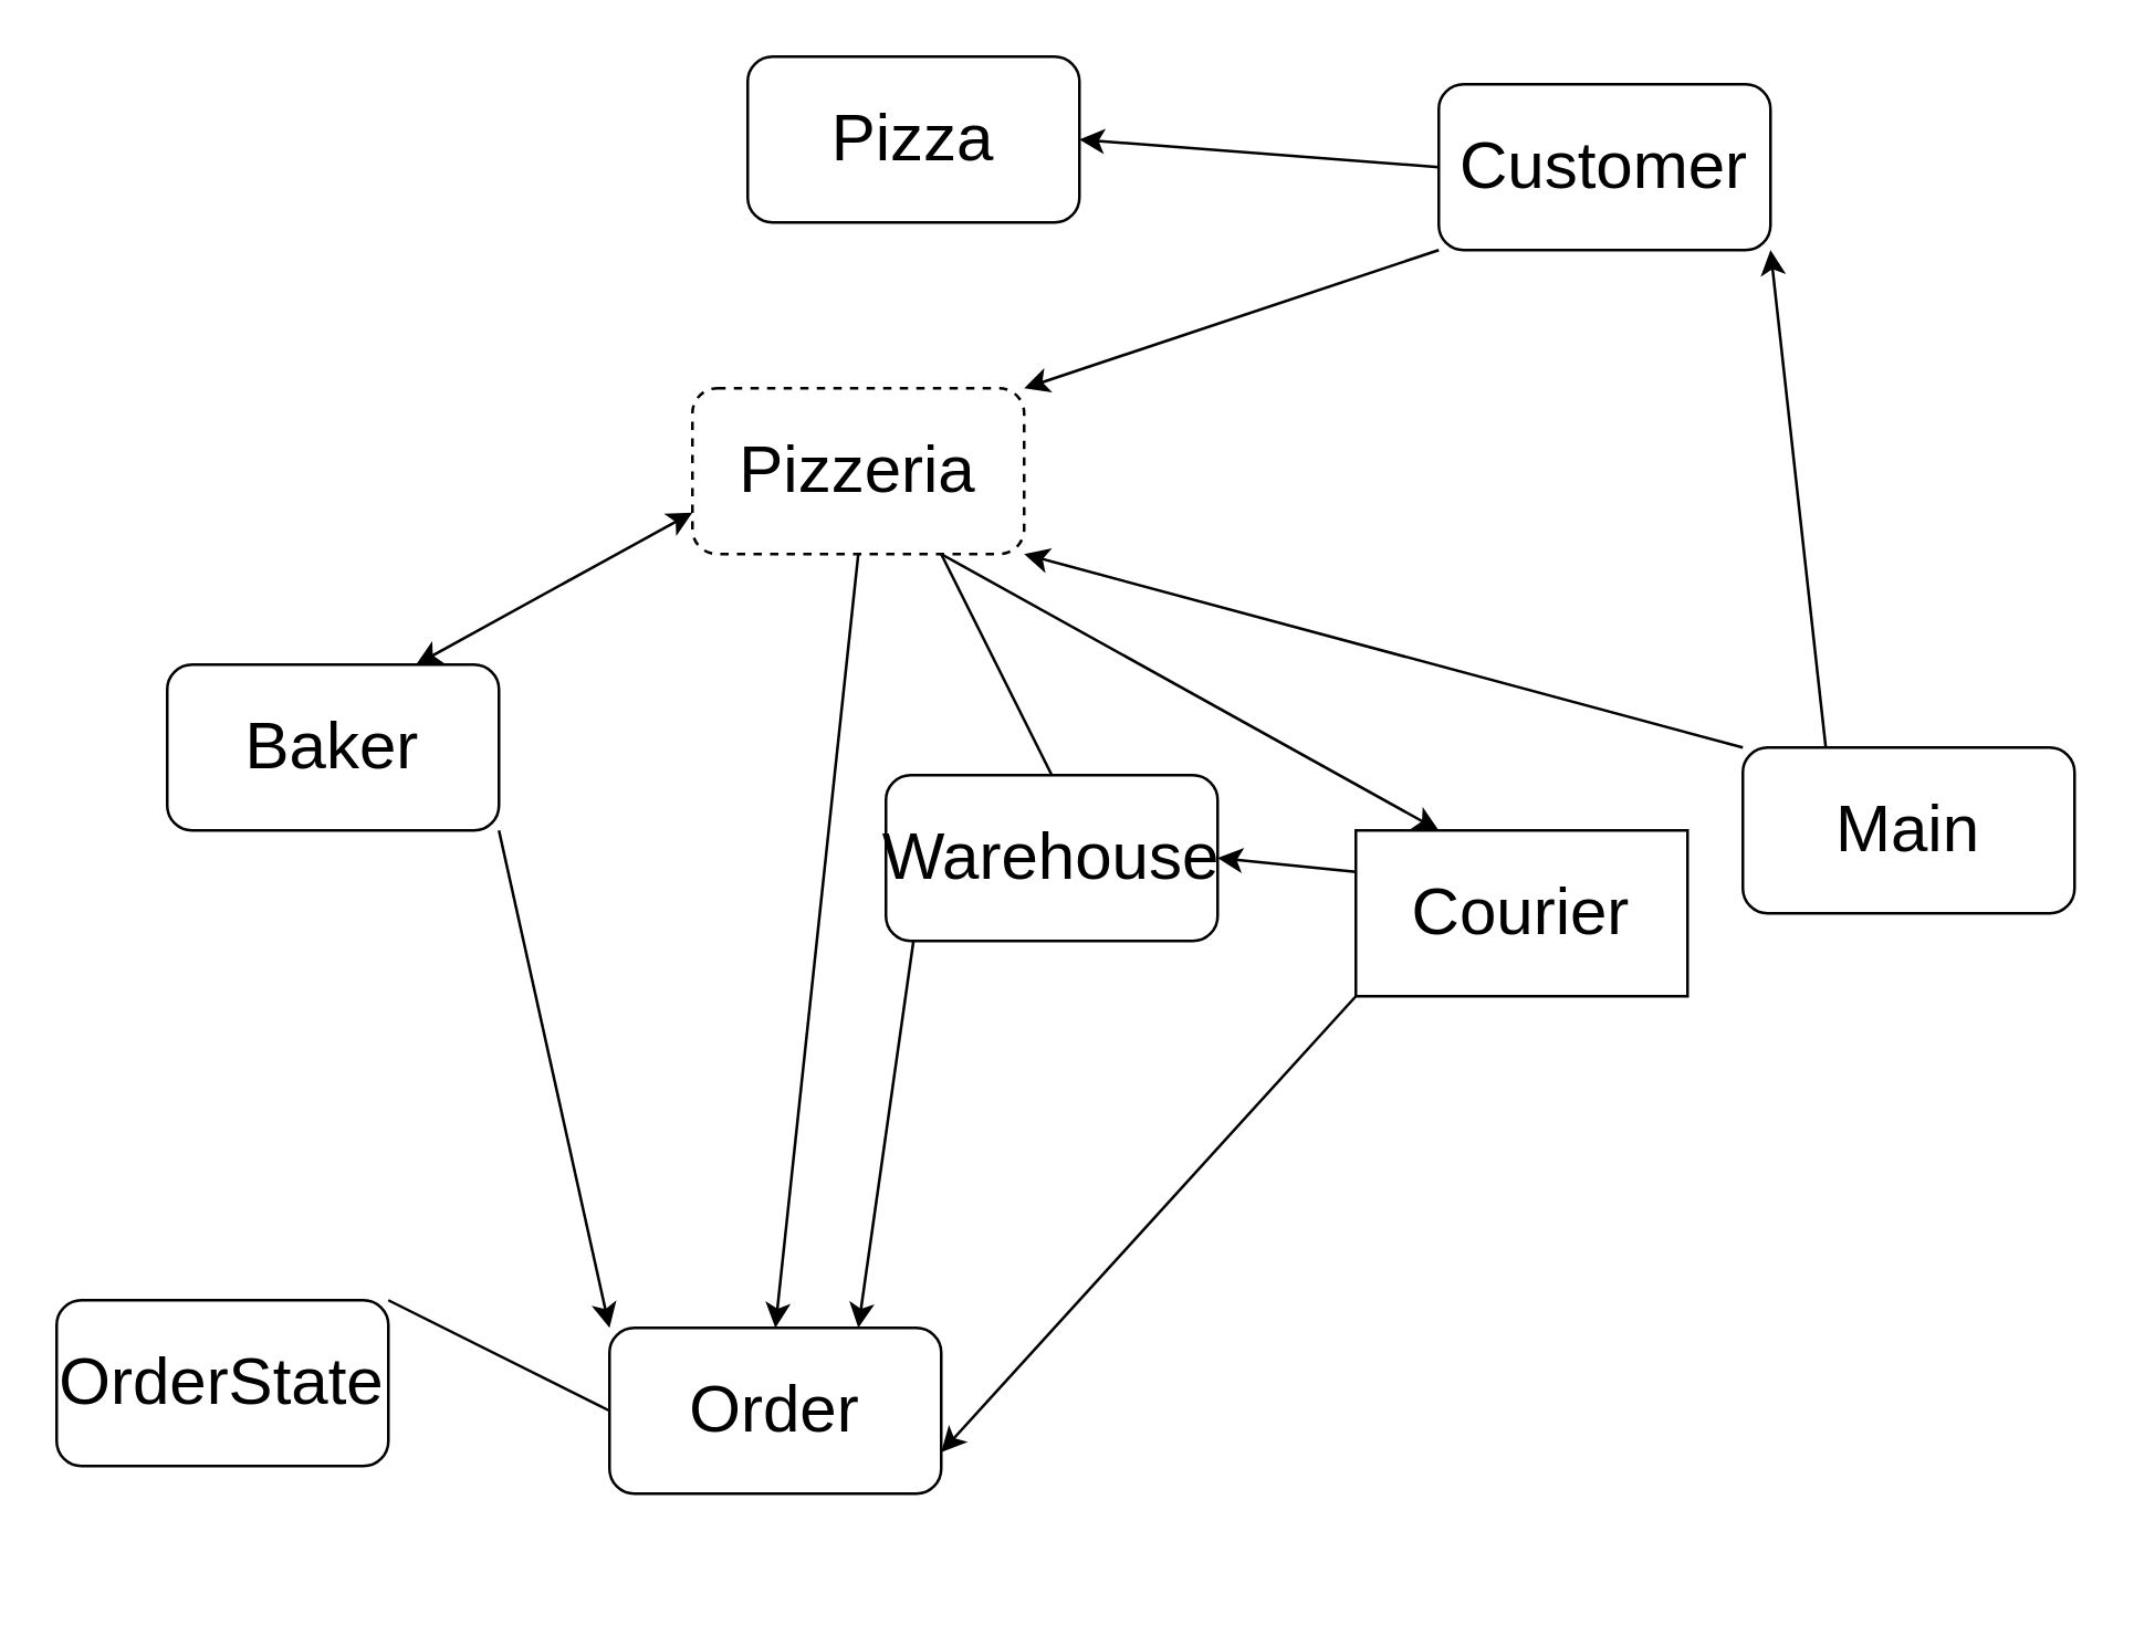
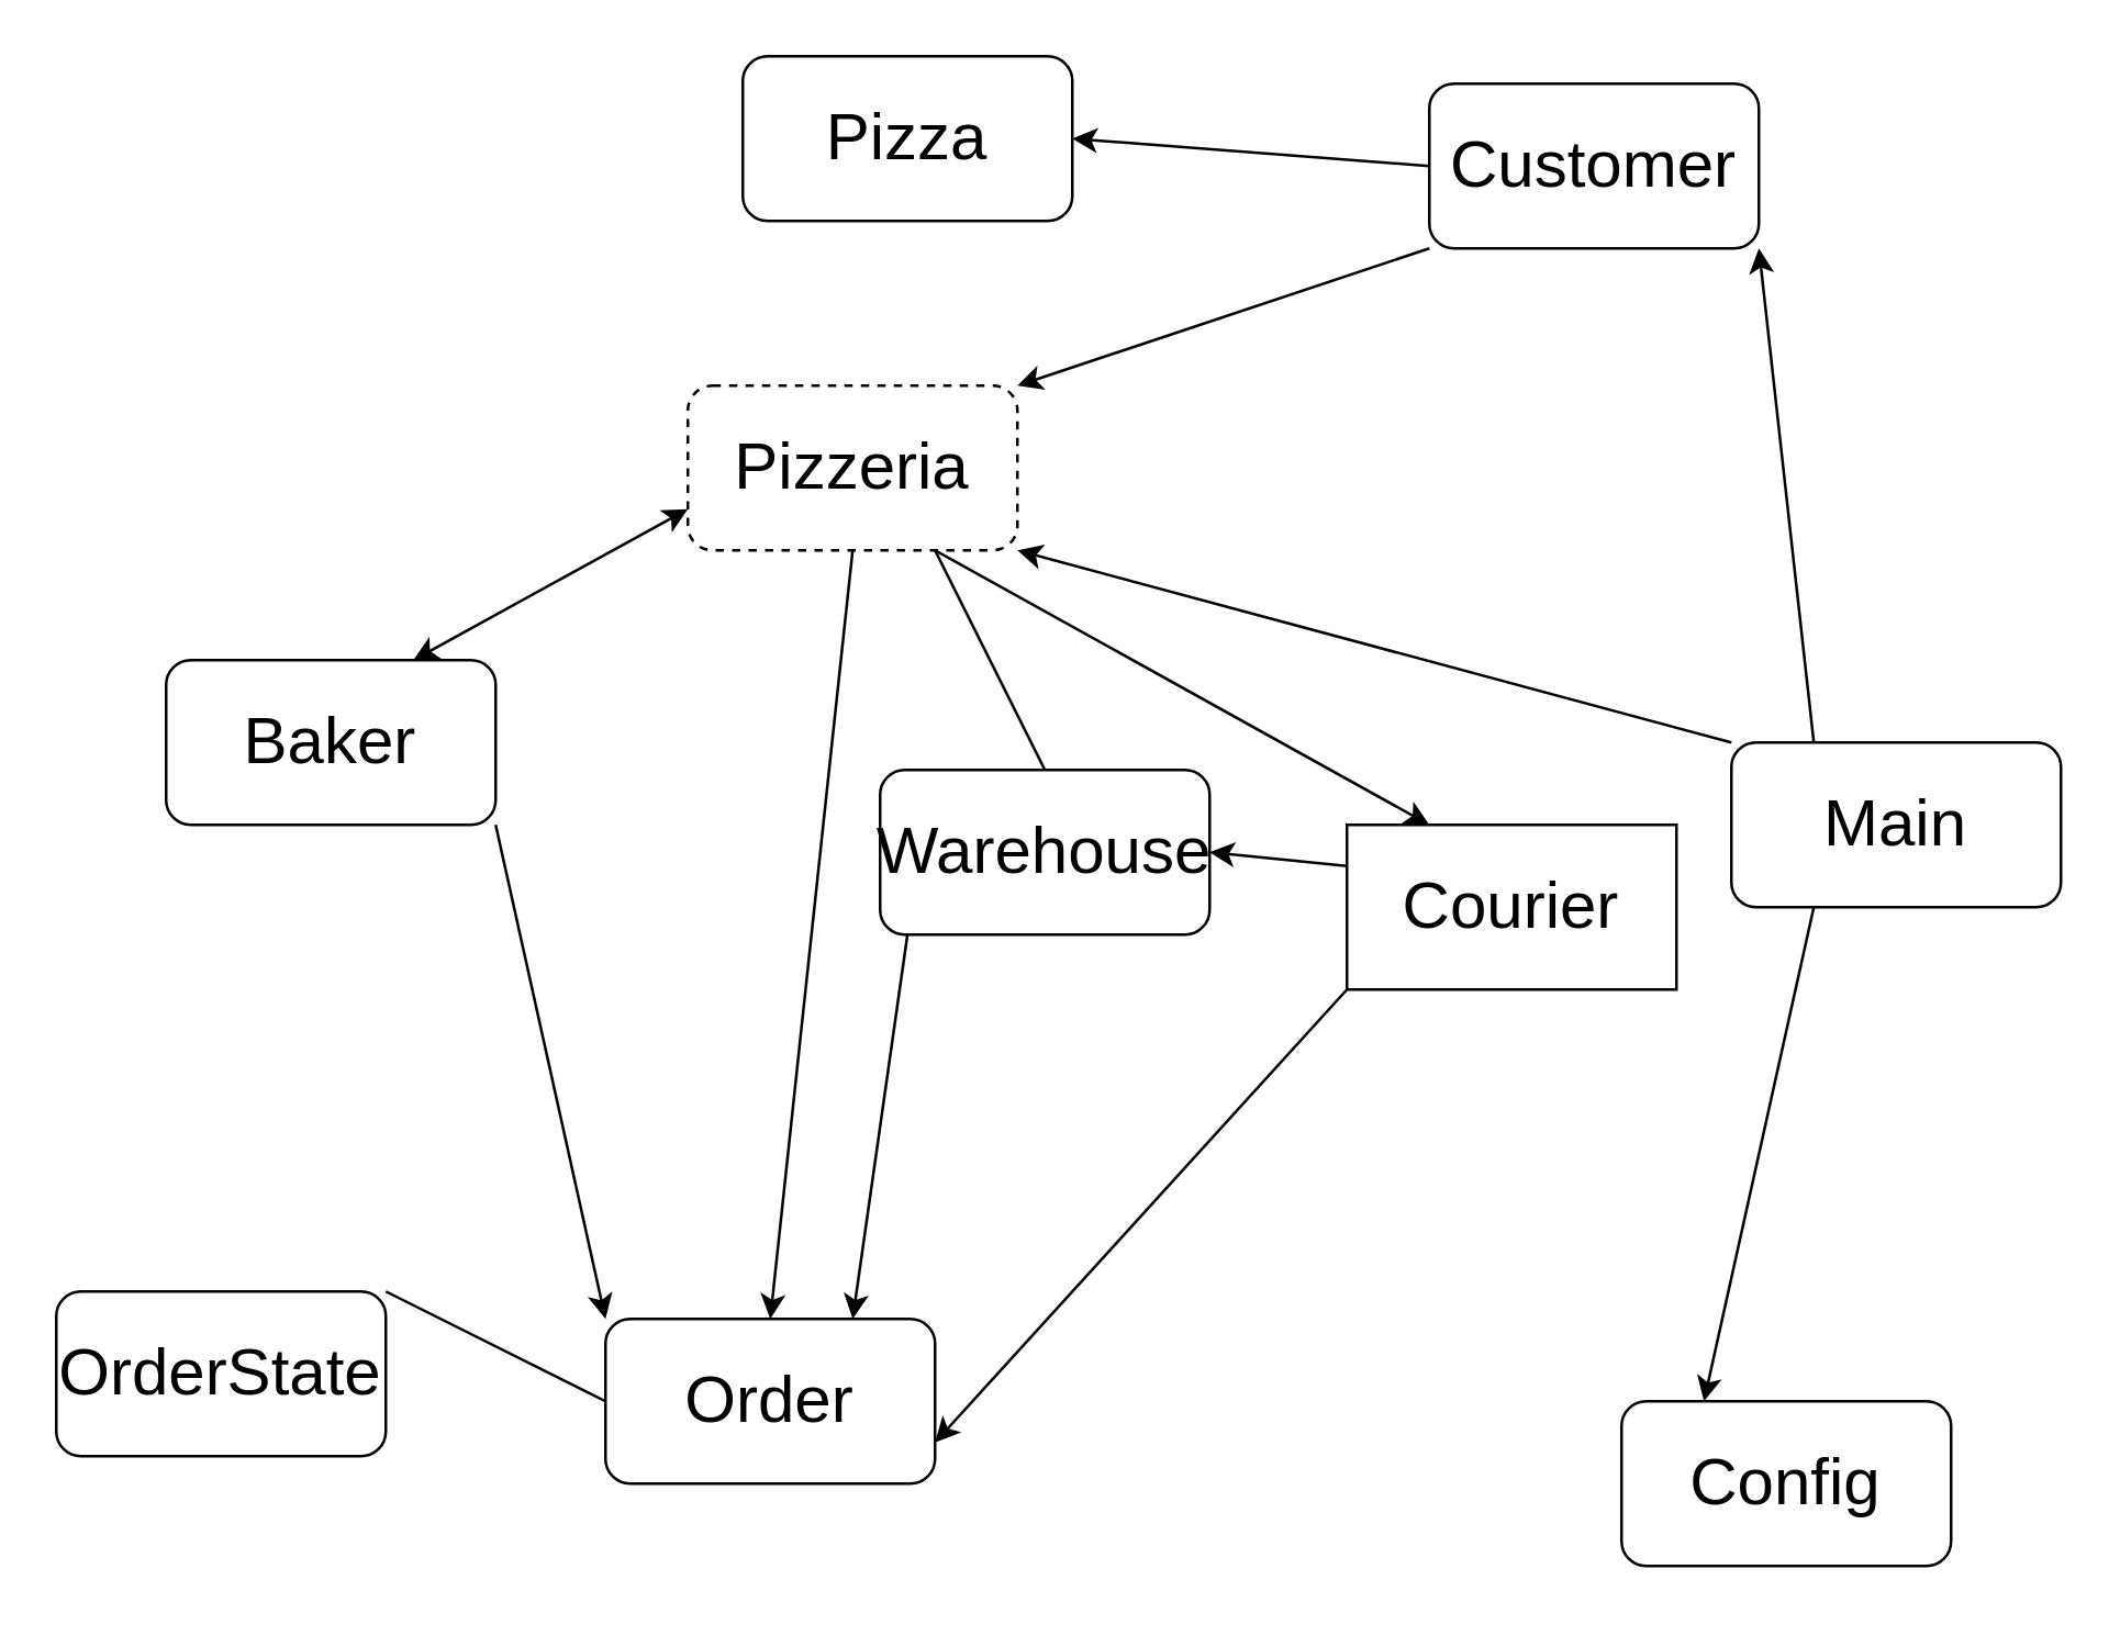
  <mxCell id="0" />
  <mxCell id="1" parent="0" />
  <mxCell id="2" value="&lt;font style=&quot;font-size: 24px;&quot;&gt;Baker&lt;/font&gt;" style="rounded=1;whiteSpace=wrap;html=1;" vertex="1" parent="1"><mxGeometry x="60" y="240" width="120" height="60" as="geometry" /></mxCell>
+ <mxCell id="3" value="&lt;font style=&quot;font-size: 24px;&quot;&gt;Config&lt;/font&gt;" style="rounded=1;whiteSpace=wrap;html=1;" vertex="1" parent="1"><mxGeometry x="590" y="510" width="120" height="60" as="geometry" /></mxCell>
  <mxCell id="4" value="&lt;font style=&quot;font-size: 24px;&quot;&gt;Courier&lt;/font&gt;" style="whiteSpace=wrap;html=1;rounded=0;" vertex="1" parent="1"><mxGeometry x="490" y="300" width="120" height="60" as="geometry" /></mxCell>
  <mxCell id="5" value="&lt;font style=&quot;font-size: 24px;&quot;&gt;Customer&lt;/font&gt;" style="rounded=1;whiteSpace=wrap;html=1;" vertex="1" parent="1"><mxGeometry x="520" y="30" width="120" height="60" as="geometry" /></mxCell>
  <mxCell id="6" value="&lt;font style=&quot;font-size: 24px;&quot;&gt;Main&lt;/font&gt;" style="rounded=1;whiteSpace=wrap;html=1;" vertex="1" parent="1"><mxGeometry x="630" y="270" width="120" height="60" as="geometry" /></mxCell>
  <mxCell id="7" value="&lt;font style=&quot;font-size: 24px;&quot;&gt;Order&lt;/font&gt;" style="rounded=1;whiteSpace=wrap;html=1;" vertex="1" parent="1"><mxGeometry x="220" y="480" width="120" height="60" as="geometry" /></mxCell>
  <mxCell id="8" value="&lt;font style=&quot;font-size: 24px;&quot;&gt;OrderState&lt;/font&gt;" style="rounded=1;whiteSpace=wrap;html=1;" vertex="1" parent="1"><mxGeometry x="20" y="470" width="120" height="60" as="geometry" /></mxCell>
  <mxCell id="9" value="&lt;font style=&quot;font-size: 24px;&quot;&gt;Pizza&lt;/font&gt;" style="rounded=1;whiteSpace=wrap;html=1;" vertex="1" parent="1"><mxGeometry x="270" y="20" width="120" height="60" as="geometry" /></mxCell>
  <mxCell id="10" value="&lt;font style=&quot;font-size: 24px;&quot;&gt;Pizzeria&lt;/font&gt;" style="rounded=1;whiteSpace=wrap;html=1;dashed=1;" vertex="1" parent="1"><mxGeometry x="250" y="140" width="120" height="60" as="geometry" /></mxCell>
  <mxCell id="11" value="&lt;font style=&quot;font-size: 24px;&quot;&gt;Warehouse&lt;/font&gt;" style="rounded=1;whiteSpace=wrap;html=1;" vertex="1" parent="1"><mxGeometry x="320" y="280" width="120" height="60" as="geometry" /></mxCell>
  <mxCell id="12" value="" style="endArrow=classic;html=1;rounded=0;exitX=1;exitY=1;exitDx=0;exitDy=0;entryX=0;entryY=0;entryDx=0;entryDy=0;" edge="1" parent="1" source="2" target="7"><mxGeometry width="50" height="50" relative="1" as="geometry"><mxPoint x="390" y="360" as="sourcePoint" /><mxPoint x="440" y="310" as="targetPoint" /></mxGeometry></mxCell>
  <mxCell id="13" value="" style="endArrow=classic;html=1;rounded=0;entryX=1;entryY=0.75;entryDx=0;entryDy=0;exitX=0;exitY=1;exitDx=0;exitDy=0;" edge="1" parent="1" source="4" target="7"><mxGeometry width="50" height="50" relative="1" as="geometry"><mxPoint x="520" y="290" as="sourcePoint" /><mxPoint x="440" y="310" as="targetPoint" /></mxGeometry></mxCell>
  <mxCell id="14" value="" style="endArrow=classic;html=1;rounded=0;exitX=0;exitY=0.25;exitDx=0;exitDy=0;entryX=1;entryY=0.5;entryDx=0;entryDy=0;" edge="1" parent="1" source="4" target="11"><mxGeometry width="50" height="50" relative="1" as="geometry"><mxPoint x="390" y="360" as="sourcePoint" /><mxPoint x="410" y="340" as="targetPoint" /></mxGeometry></mxCell>
  <mxCell id="15" value="" style="endArrow=classic;html=1;rounded=0;exitX=0;exitY=1;exitDx=0;exitDy=0;entryX=1;entryY=0;entryDx=0;entryDy=0;" edge="1" parent="1" source="5" target="10"><mxGeometry width="50" height="50" relative="1" as="geometry"><mxPoint x="390" y="360" as="sourcePoint" /><mxPoint x="440" y="310" as="targetPoint" /></mxGeometry></mxCell>
+ <mxCell id="16" value="" style="endArrow=classic;html=1;rounded=0;exitX=0.25;exitY=1;exitDx=0;exitDy=0;entryX=0.25;entryY=0;entryDx=0;entryDy=0;" edge="1" parent="1" source="6" target="3"><mxGeometry width="50" height="50" relative="1" as="geometry"><mxPoint x="390" y="360" as="sourcePoint" /><mxPoint x="440" y="310" as="targetPoint" /></mxGeometry></mxCell>
  <mxCell id="17" value="" style="endArrow=classic;html=1;rounded=0;entryX=1;entryY=1;entryDx=0;entryDy=0;exitX=0;exitY=0;exitDx=0;exitDy=0;" edge="1" parent="1" source="6" target="10"><mxGeometry width="50" height="50" relative="1" as="geometry"><mxPoint x="390" y="360" as="sourcePoint" /><mxPoint x="440" y="310" as="targetPoint" /></mxGeometry></mxCell>
  <mxCell id="18" value="" style="endArrow=classic;html=1;rounded=0;entryX=1;entryY=1;entryDx=0;entryDy=0;exitX=0.25;exitY=0;exitDx=0;exitDy=0;" edge="1" parent="1" source="6" target="5"><mxGeometry width="50" height="50" relative="1" as="geometry"><mxPoint x="390" y="360" as="sourcePoint" /><mxPoint x="440" y="310" as="targetPoint" /></mxGeometry></mxCell>
  <mxCell id="19" value="" style="endArrow=none;html=1;rounded=0;entryX=1;entryY=0;entryDx=0;entryDy=0;exitX=0;exitY=0.5;exitDx=0;exitDy=0;" edge="1" parent="1" source="7" target="8"><mxGeometry width="50" height="50" relative="1" as="geometry"><mxPoint x="390" y="360" as="sourcePoint" /><mxPoint x="440" y="310" as="targetPoint" /></mxGeometry></mxCell>
  <mxCell id="20" value="" style="endArrow=classic;html=1;rounded=0;entryX=1;entryY=0.5;entryDx=0;entryDy=0;exitX=0;exitY=0.5;exitDx=0;exitDy=0;" edge="1" parent="1" source="5" target="9"><mxGeometry width="50" height="50" relative="1" as="geometry"><mxPoint x="390" y="360" as="sourcePoint" /><mxPoint x="440" y="310" as="targetPoint" /></mxGeometry></mxCell>
  <mxCell id="21" value="" style="endArrow=classic;html=1;rounded=0;exitX=0.5;exitY=1;exitDx=0;exitDy=0;entryX=0.5;entryY=0;entryDx=0;entryDy=0;" edge="1" parent="1" source="10" target="7"><mxGeometry width="50" height="50" relative="1" as="geometry"><mxPoint x="390" y="360" as="sourcePoint" /><mxPoint x="440" y="310" as="targetPoint" /></mxGeometry></mxCell>
  <mxCell id="22" value="" style="endArrow=classic;html=1;rounded=0;exitX=0.75;exitY=1;exitDx=0;exitDy=0;entryX=0.25;entryY=0;entryDx=0;entryDy=0;" edge="1" parent="1" source="10" target="4"><mxGeometry width="50" height="50" relative="1" as="geometry"><mxPoint x="390" y="360" as="sourcePoint" /><mxPoint x="440" y="310" as="targetPoint" /></mxGeometry></mxCell>
  <mxCell id="23" value="" style="endArrow=classic;html=1;rounded=0;exitX=0.083;exitY=1;exitDx=0;exitDy=0;entryX=0.75;entryY=0;entryDx=0;entryDy=0;exitPerimeter=0;" edge="1" parent="1" source="11" target="7"><mxGeometry width="50" height="50" relative="1" as="geometry"><mxPoint x="390" y="360" as="sourcePoint" /><mxPoint x="440" y="310" as="targetPoint" /></mxGeometry></mxCell>
  <mxCell id="24" value="" style="endArrow=classic;startArrow=classic;html=1;rounded=0;entryX=0;entryY=0.75;entryDx=0;entryDy=0;exitX=0.75;exitY=0;exitDx=0;exitDy=0;" edge="1" parent="1" source="2" target="10"><mxGeometry width="50" height="50" relative="1" as="geometry"><mxPoint x="390" y="360" as="sourcePoint" /><mxPoint x="440" y="310" as="targetPoint" /></mxGeometry></mxCell>
  <mxCell id="25" value="" style="endArrow=none;html=1;rounded=0;entryX=0.75;entryY=1;entryDx=0;entryDy=0;exitX=0.5;exitY=0;exitDx=0;exitDy=0;" edge="1" parent="1" source="11" target="10"><mxGeometry width="50" height="50" relative="1" as="geometry"><mxPoint x="390" y="360" as="sourcePoint" /><mxPoint x="440" y="310" as="targetPoint" /></mxGeometry></mxCell>
